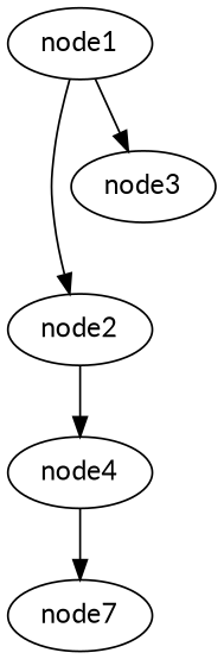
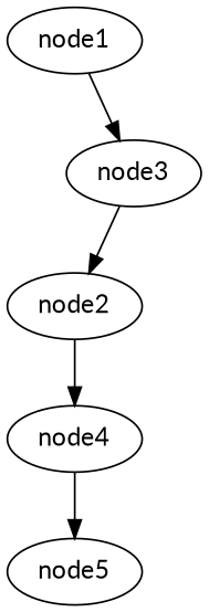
  digraph {
    fontname=Lato
    node [fontname=Lato]
    edge [fontname=Lato]
    node1
    node2
    node3
    node4
-   node5 [label=node7]
-   node1 -> node2
+   node5
+   node3 -> node2
    node1 -> node3
    node2 -> node4
    node4 -> node5
  }
